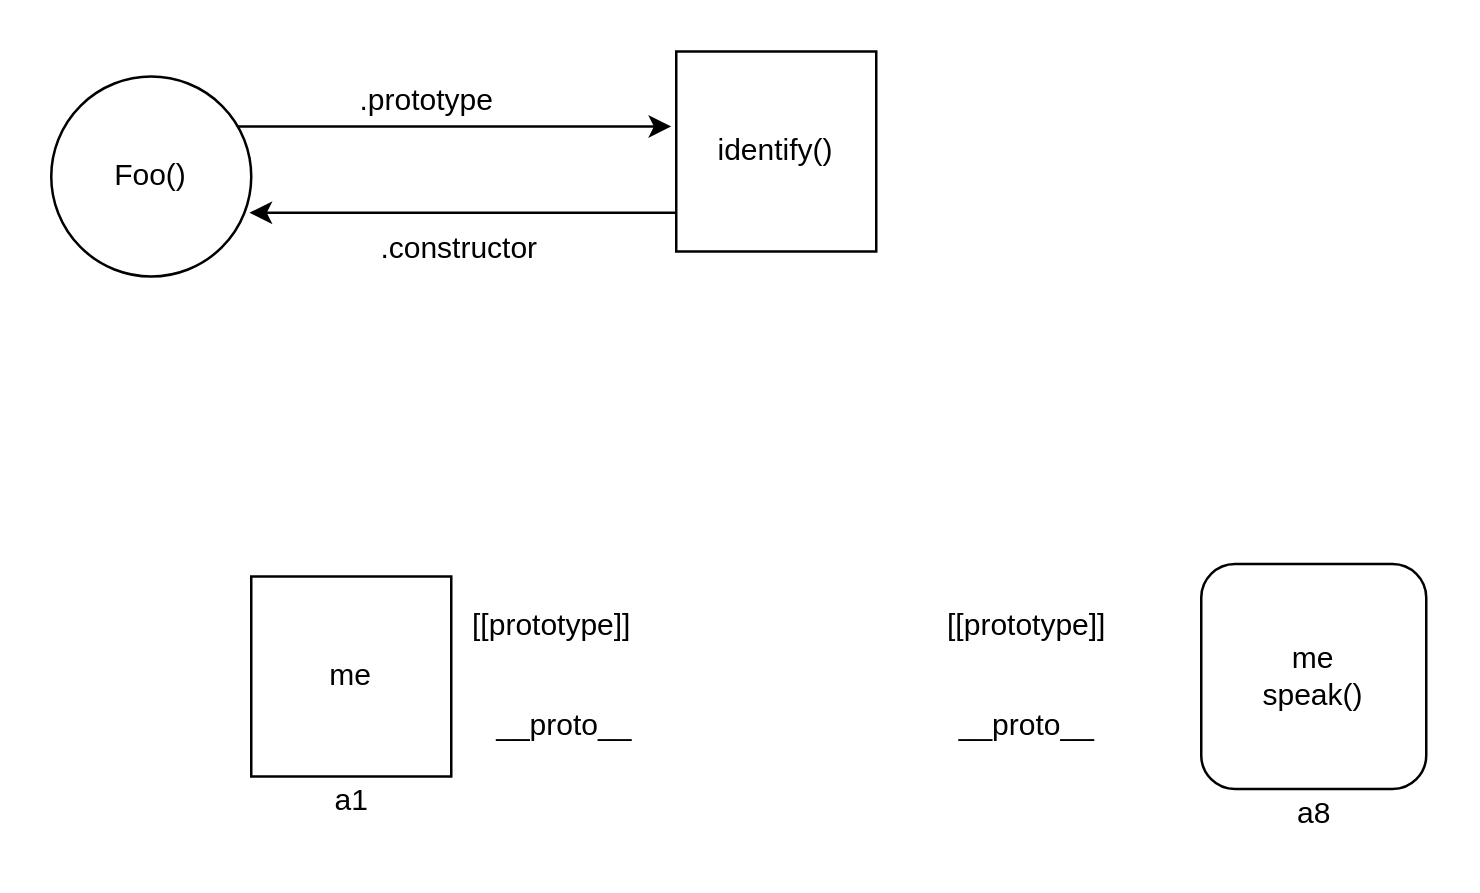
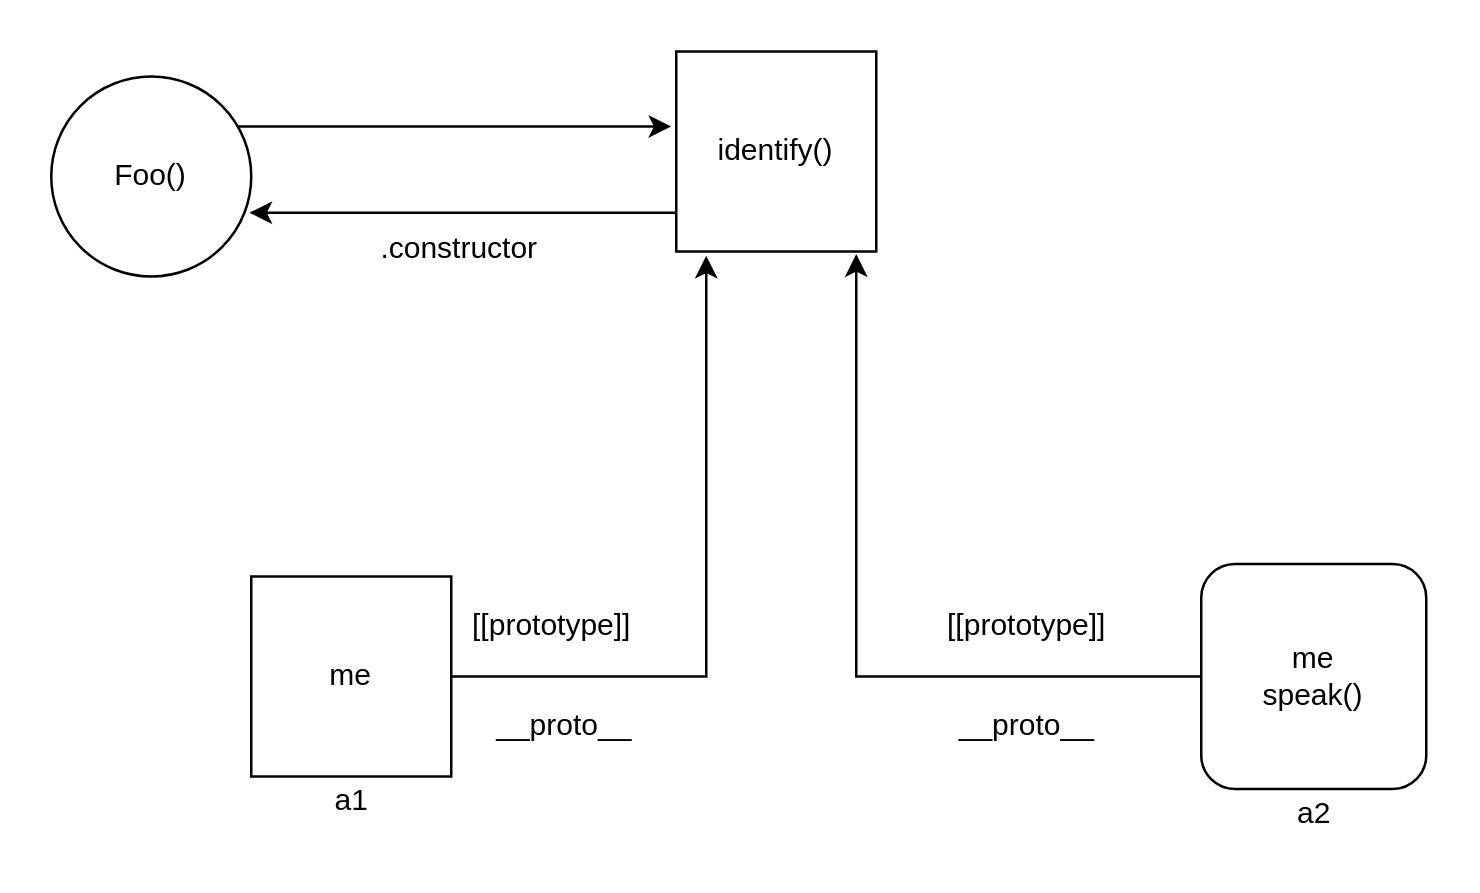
  <mxCell id="0" />
  <mxCell id="1" parent="0" />
  <mxCell id="2" value="" style="edgeStyle=orthogonalEdgeStyle;rounded=0;orthogonalLoop=1;jettySize=auto;html=1;entryX=-0.025;entryY=0.375;entryDx=0;entryDy=0;entryPerimeter=0;" edge="1" parent="1" source="3" target="5"><mxGeometry relative="1" as="geometry"><mxPoint x="180" y="70" as="targetPoint" /><Array as="points"><mxPoint x="258" y="50" /></Array></mxGeometry></mxCell>
  <mxCell id="3" value="Foo()" style="ellipse;whiteSpace=wrap;html=1;aspect=fixed;" vertex="1" parent="1"><mxGeometry x="20" y="30" width="80" height="80" as="geometry" /></mxCell>
  <mxCell id="4" value="" style="edgeStyle=orthogonalEdgeStyle;rounded=0;orthogonalLoop=1;jettySize=auto;html=1;entryX=0.991;entryY=0.681;entryDx=0;entryDy=0;entryPerimeter=0;" edge="1" parent="1" source="5" target="3"><mxGeometry relative="1" as="geometry"><mxPoint x="190" y="60" as="targetPoint" /><Array as="points"><mxPoint x="190" y="84" /></Array></mxGeometry></mxCell>
  <mxCell id="5" value="identify()" style="whiteSpace=wrap;html=1;aspect=fixed;" vertex="1" parent="1"><mxGeometry x="270" y="20" width="80" height="80" as="geometry" /></mxCell>
- <mxCell id="6" value=".prototype" style="text;html=1;align=center;verticalAlign=middle;resizable=0;points=[];;autosize=1;" vertex="1" parent="1"><mxGeometry x="135" y="30" width="70" height="20" as="geometry" /></mxCell>
  <mxCell id="7" value=".constructor" style="text;html=1;align=center;verticalAlign=middle;resizable=0;points=[];;autosize=1;" vertex="1" parent="1"><mxGeometry x="143" y="89" width="80" height="20" as="geometry" /></mxCell>
+ <mxCell id="8" value="" style="edgeStyle=orthogonalEdgeStyle;rounded=0;orthogonalLoop=1;jettySize=auto;html=1;entryX=0.15;entryY=1.021;entryDx=0;entryDy=0;entryPerimeter=0;" edge="1" parent="1" source="9" target="5"><mxGeometry relative="1" as="geometry"><mxPoint x="140" y="150" as="targetPoint" /></mxGeometry></mxCell>
  <mxCell id="9" value="me" style="whiteSpace=wrap;html=1;aspect=fixed;" vertex="1" parent="1"><mxGeometry x="100" y="230" width="80" height="80" as="geometry" /></mxCell>
  <mxCell id="10" value="a1" style="text;html=1;align=center;verticalAlign=middle;resizable=0;points=[];;autosize=1;" vertex="1" parent="1"><mxGeometry x="125" y="310" width="30" height="20" as="geometry" /></mxCell>
  <mxCell id="11" value="[[prototype]]" style="text;html=1;align=center;verticalAlign=middle;resizable=0;points=[];;autosize=1;" vertex="1" parent="1"><mxGeometry x="180" y="240" width="80" height="20" as="geometry" /></mxCell>
  <mxCell id="12" value="__proto__" style="text;html=1;align=center;verticalAlign=middle;resizable=0;points=[];;autosize=1;" vertex="1" parent="1"><mxGeometry x="190" y="280" width="70" height="20" as="geometry" /></mxCell>
+ <mxCell id="13" value="" style="edgeStyle=orthogonalEdgeStyle;rounded=0;orthogonalLoop=1;jettySize=auto;html=1;entryX=0.9;entryY=1.013;entryDx=0;entryDy=0;entryPerimeter=0;" edge="1" parent="1" source="14" target="5"><mxGeometry relative="1" as="geometry"><mxPoint x="420" y="150" as="targetPoint" /></mxGeometry></mxCell>
  <mxCell id="14" value="me&lt;br&gt;speak()" style="whiteSpace=wrap;html=1;aspect=fixed;rounded=1;" vertex="1" parent="1"><mxGeometry x="480" y="225" width="90" height="90" as="geometry" /></mxCell>
- <mxCell id="15" value="a8" style="text;html=1;align=center;verticalAlign=middle;resizable=0;points=[];;autosize=1;" vertex="1" parent="1"><mxGeometry x="510" y="315" width="30" height="20" as="geometry" /></mxCell>
+ <mxCell id="15" value="a2" style="text;html=1;align=center;verticalAlign=middle;resizable=0;points=[];;autosize=1;" vertex="1" parent="1"><mxGeometry x="510" y="315" width="30" height="20" as="geometry" /></mxCell>
  <mxCell id="16" value="[[prototype]]" style="text;html=1;align=center;verticalAlign=middle;resizable=0;points=[];;autosize=1;" vertex="1" parent="1"><mxGeometry x="370" y="240" width="80" height="20" as="geometry" /></mxCell>
  <mxCell id="17" value="__proto__" style="text;html=1;align=center;verticalAlign=middle;resizable=0;points=[];;autosize=1;" vertex="1" parent="1"><mxGeometry x="375" y="280" width="70" height="20" as="geometry" /></mxCell>
